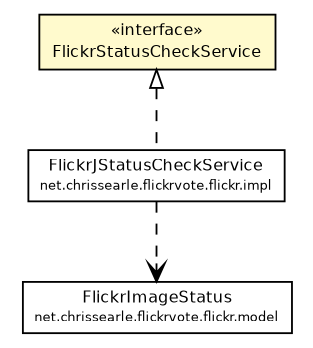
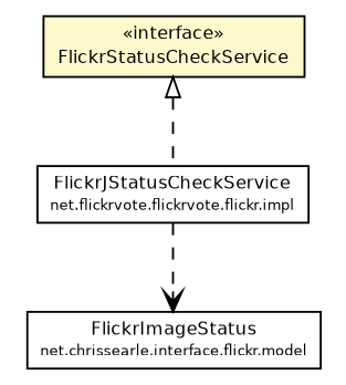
  digraph {
    node [fontcolor=black fontname=Helvetica fontsize=9.0 shape=plaintext]
    edge [fontname=Helvetica headport=p labelfontname=Helvetica labelfontsize=10 style=dashed tailport=p]
    n1 [label=<<table border="0" cellborder="1" cellspacing="0" cellpadding="2" port="p" bgcolor="lemonChiffon" href="./FlickrStatusCheckService.html"> 		<tr><td><table border="0" cellspacing="0" cellpadding="1"> 			<tr><td> &laquo;interface&raquo; </td></tr> 			<tr><td> FlickrStatusCheckService </td></tr> 		</table></td></tr> 		</table>>]
-   n2 [label=<<table border="0" cellborder="1" cellspacing="0" cellpadding="2" port="p" href="./impl/FlickrJStatusCheckService.html"> 		<tr><td><table border="0" cellspacing="0" cellpadding="1"> 			<tr><td> FlickrJStatusCheckService </td></tr> 			<tr><td><font point-size="7.0"> net.chrissearle.flickrvote.flickr.impl </font></td></tr> 		</table></td></tr> 		</table>>]
-   n3 [label=<<table border="0" cellborder="1" cellspacing="0" cellpadding="2" port="p" href="./model/FlickrImageStatus.html"> 		<tr><td><table border="0" cellspacing="0" cellpadding="1"> 			<tr><td> FlickrImageStatus </td></tr> 			<tr><td><font point-size="7.0"> net.chrissearle.flickrvote.flickr.model </font></td></tr> 		</table></td></tr> 		</table>>]
+   n2 [label=<<table border="0" cellborder="1" cellspacing="0" cellpadding="2" port="p" href="./impl/FlickrJStatusCheckService.html"> 		<tr><td><table border="0" cellspacing="0" cellpadding="1"> 			<tr><td> FlickrJStatusCheckService </td></tr> 			<tr><td><font point-size="7.0"> net.flickrvote.flickrvote.flickr.impl </font></td></tr> 		</table></td></tr> 		</table>>]
+   n3 [label=<<table border="0" cellborder="1" cellspacing="0" cellpadding="2" port="p" href="./model/FlickrImageStatus.html"> 		<tr><td><table border="0" cellspacing="0" cellpadding="1"> 			<tr><td> FlickrImageStatus </td></tr> 			<tr><td><font point-size="7.0"> net.chrissearle.interface.flickr.model </font></td></tr> 		</table></td></tr> 		</table>>]
    n1 -> n2 [arrowtail=empty dir=back fontsize=10]
    n2 -> n3 [arrowhead=open color=black fontcolor=black fontsize=10.0]
  }
